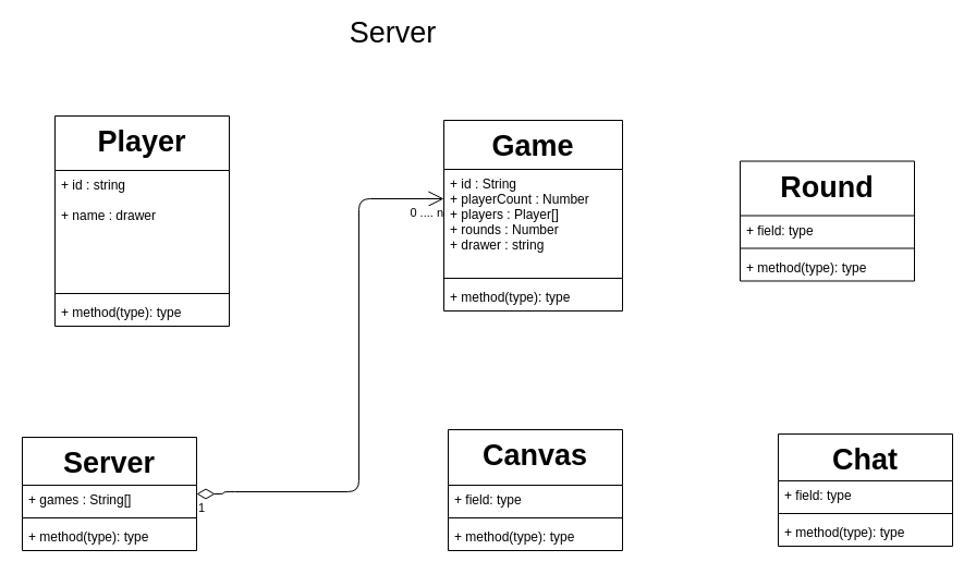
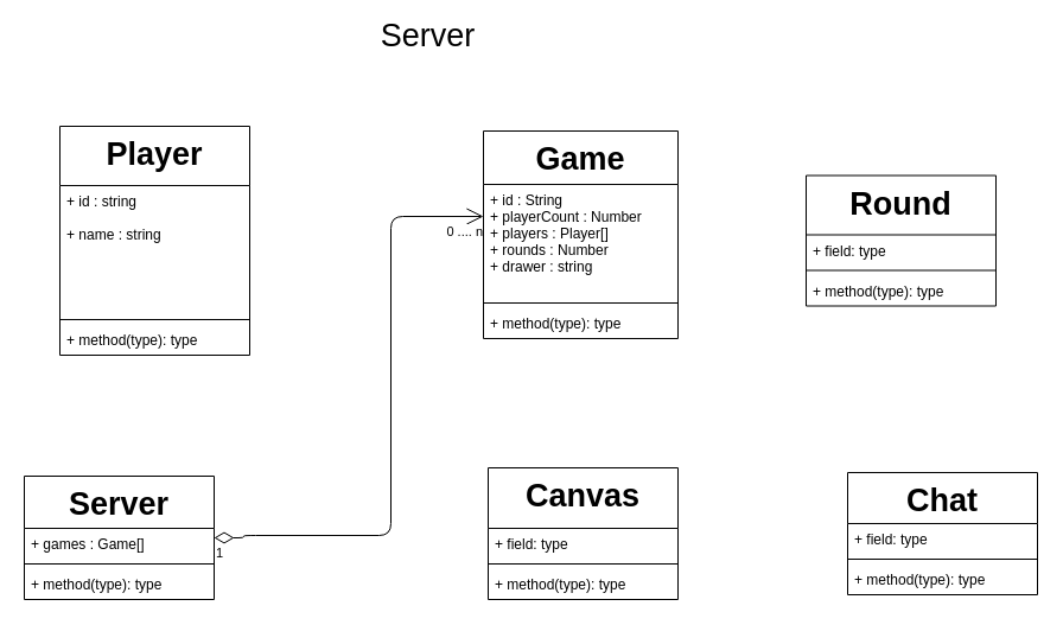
  <mxCell id="0" />
  <mxCell id="1" parent="0" />
  <mxCell id="2" value="Server" style="text;html=1;strokeColor=none;fillColor=none;align=center;verticalAlign=middle;whiteSpace=wrap;rounded=0;fontSize=27;" vertex="1" parent="1"><mxGeometry x="314" y="20" width="93" height="20" as="geometry" /></mxCell>
  <mxCell id="3" value="Player&#10;" style="swimlane;fontStyle=1;align=center;verticalAlign=top;childLayout=stackLayout;horizontal=1;startSize=50;horizontalStack=0;resizeParent=1;resizeParentMax=0;resizeLast=0;collapsible=1;marginBottom=0;fontSize=27;" vertex="1" parent="1"><mxGeometry x="50" y="106" width="160" height="193" as="geometry"><mxRectangle x="443" y="203" width="108" height="45" as="alternateBounds" /></mxGeometry></mxCell>
- <mxCell id="4" value="+ id : string &#10;&#10;+ name : drawer&#10;" style="text;strokeColor=none;fillColor=none;align=left;verticalAlign=top;spacingLeft=4;spacingRight=4;overflow=hidden;rotatable=0;points=[[0,0.5],[1,0.5]];portConstraint=eastwest;" vertex="1" parent="3"><mxGeometry y="50" width="160" height="109" as="geometry" /></mxCell>
+ <mxCell id="4" value="+ id : string &#10;&#10;+ name : string&#10;" style="text;strokeColor=none;fillColor=none;align=left;verticalAlign=top;spacingLeft=4;spacingRight=4;overflow=hidden;rotatable=0;points=[[0,0.5],[1,0.5]];portConstraint=eastwest;" vertex="1" parent="3"><mxGeometry y="50" width="160" height="109" as="geometry" /></mxCell>
  <mxCell id="5" value="" style="line;strokeWidth=1;fillColor=none;align=left;verticalAlign=middle;spacingTop=-1;spacingLeft=3;spacingRight=3;rotatable=0;labelPosition=right;points=[];portConstraint=eastwest;" vertex="1" parent="3"><mxGeometry y="159" width="160" height="8" as="geometry" /></mxCell>
  <mxCell id="6" value="+ method(type): type" style="text;strokeColor=none;fillColor=none;align=left;verticalAlign=top;spacingLeft=4;spacingRight=4;overflow=hidden;rotatable=0;points=[[0,0.5],[1,0.5]];portConstraint=eastwest;" vertex="1" parent="3"><mxGeometry y="167" width="160" height="26" as="geometry" /></mxCell>
  <mxCell id="7" value="Game" style="swimlane;fontStyle=1;align=center;verticalAlign=top;childLayout=stackLayout;horizontal=1;startSize=45;horizontalStack=0;resizeParent=1;resizeParentMax=0;resizeLast=0;collapsible=1;marginBottom=0;fontSize=27;" vertex="1" parent="1"><mxGeometry x="407" y="110" width="164" height="175" as="geometry" /></mxCell>
  <mxCell id="8" value="+ id : String&#10;+ playerCount : Number&#10;+ players : Player[]&#10;+ rounds : Number&#10;+ drawer : string&#10;&#10;&#10;" style="text;strokeColor=none;fillColor=none;align=left;verticalAlign=top;spacingLeft=4;spacingRight=4;overflow=hidden;rotatable=0;points=[[0,0.5],[1,0.5]];portConstraint=eastwest;" vertex="1" parent="7"><mxGeometry y="45" width="164" height="96" as="geometry" /></mxCell>
  <mxCell id="9" value="" style="line;strokeWidth=1;fillColor=none;align=left;verticalAlign=middle;spacingTop=-1;spacingLeft=3;spacingRight=3;rotatable=0;labelPosition=right;points=[];portConstraint=eastwest;" vertex="1" parent="7"><mxGeometry y="141" width="164" height="8" as="geometry" /></mxCell>
  <mxCell id="10" value="+ method(type): type" style="text;strokeColor=none;fillColor=none;align=left;verticalAlign=top;spacingLeft=4;spacingRight=4;overflow=hidden;rotatable=0;points=[[0,0.5],[1,0.5]];portConstraint=eastwest;" vertex="1" parent="7"><mxGeometry y="149" width="164" height="26" as="geometry" /></mxCell>
  <mxCell id="11" value="Canvas" style="swimlane;fontStyle=1;align=center;verticalAlign=top;childLayout=stackLayout;horizontal=1;startSize=51;horizontalStack=0;resizeParent=1;resizeParentMax=0;resizeLast=0;collapsible=1;marginBottom=0;fontSize=27;" vertex="1" parent="1"><mxGeometry x="411" y="394" width="160" height="111" as="geometry"><mxRectangle x="540" y="492" width="123" height="51" as="alternateBounds" /></mxGeometry></mxCell>
  <mxCell id="12" value="+ field: type" style="text;strokeColor=none;fillColor=none;align=left;verticalAlign=top;spacingLeft=4;spacingRight=4;overflow=hidden;rotatable=0;points=[[0,0.5],[1,0.5]];portConstraint=eastwest;" vertex="1" parent="11"><mxGeometry y="51" width="160" height="26" as="geometry" /></mxCell>
  <mxCell id="13" value="" style="line;strokeWidth=1;fillColor=none;align=left;verticalAlign=middle;spacingTop=-1;spacingLeft=3;spacingRight=3;rotatable=0;labelPosition=right;points=[];portConstraint=eastwest;" vertex="1" parent="11"><mxGeometry y="77" width="160" height="8" as="geometry" /></mxCell>
  <mxCell id="14" value="+ method(type): type" style="text;strokeColor=none;fillColor=none;align=left;verticalAlign=top;spacingLeft=4;spacingRight=4;overflow=hidden;rotatable=0;points=[[0,0.5],[1,0.5]];portConstraint=eastwest;" vertex="1" parent="11"><mxGeometry y="85" width="160" height="26" as="geometry" /></mxCell>
  <mxCell id="15" value="Round" style="swimlane;fontStyle=1;align=center;verticalAlign=top;childLayout=stackLayout;horizontal=1;startSize=50;horizontalStack=0;resizeParent=1;resizeParentMax=0;resizeLast=0;collapsible=1;marginBottom=0;fontSize=27;" vertex="1" parent="1"><mxGeometry x="679" y="147.5" width="160" height="110" as="geometry" /></mxCell>
  <mxCell id="16" value="+ field: type" style="text;strokeColor=none;fillColor=none;align=left;verticalAlign=top;spacingLeft=4;spacingRight=4;overflow=hidden;rotatable=0;points=[[0,0.5],[1,0.5]];portConstraint=eastwest;" vertex="1" parent="15"><mxGeometry y="50" width="160" height="26" as="geometry" /></mxCell>
  <mxCell id="17" value="" style="line;strokeWidth=1;fillColor=none;align=left;verticalAlign=middle;spacingTop=-1;spacingLeft=3;spacingRight=3;rotatable=0;labelPosition=right;points=[];portConstraint=eastwest;" vertex="1" parent="15"><mxGeometry y="76" width="160" height="8" as="geometry" /></mxCell>
  <mxCell id="18" value="+ method(type): type" style="text;strokeColor=none;fillColor=none;align=left;verticalAlign=top;spacingLeft=4;spacingRight=4;overflow=hidden;rotatable=0;points=[[0,0.5],[1,0.5]];portConstraint=eastwest;" vertex="1" parent="15"><mxGeometry y="84" width="160" height="26" as="geometry" /></mxCell>
  <mxCell id="19" value="Chat" style="swimlane;fontStyle=1;align=center;verticalAlign=top;childLayout=stackLayout;horizontal=1;startSize=43;horizontalStack=0;resizeParent=1;resizeParentMax=0;resizeLast=0;collapsible=1;marginBottom=0;fontSize=27;" vertex="1" parent="1"><mxGeometry x="714" y="398" width="160" height="103" as="geometry" /></mxCell>
  <mxCell id="20" value="+ field: type" style="text;strokeColor=none;fillColor=none;align=left;verticalAlign=top;spacingLeft=4;spacingRight=4;overflow=hidden;rotatable=0;points=[[0,0.5],[1,0.5]];portConstraint=eastwest;" vertex="1" parent="19"><mxGeometry y="43" width="160" height="26" as="geometry" /></mxCell>
  <mxCell id="21" value="" style="line;strokeWidth=1;fillColor=none;align=left;verticalAlign=middle;spacingTop=-1;spacingLeft=3;spacingRight=3;rotatable=0;labelPosition=right;points=[];portConstraint=eastwest;" vertex="1" parent="19"><mxGeometry y="69" width="160" height="8" as="geometry" /></mxCell>
  <mxCell id="22" value="+ method(type): type" style="text;strokeColor=none;fillColor=none;align=left;verticalAlign=top;spacingLeft=4;spacingRight=4;overflow=hidden;rotatable=0;points=[[0,0.5],[1,0.5]];portConstraint=eastwest;" vertex="1" parent="19"><mxGeometry y="77" width="160" height="26" as="geometry" /></mxCell>
  <mxCell id="23" value="Server" style="swimlane;fontStyle=1;align=center;verticalAlign=top;childLayout=stackLayout;horizontal=1;startSize=44;horizontalStack=0;resizeParent=1;resizeParentMax=0;resizeLast=0;collapsible=1;marginBottom=0;fontSize=27;" vertex="1" parent="1"><mxGeometry x="20" y="401" width="160" height="104" as="geometry" /></mxCell>
- <mxCell id="24" value="+ games : String[]" style="text;strokeColor=none;fillColor=none;align=left;verticalAlign=top;spacingLeft=4;spacingRight=4;overflow=hidden;rotatable=0;points=[[0,0.5],[1,0.5]];portConstraint=eastwest;" vertex="1" parent="23"><mxGeometry y="44" width="160" height="26" as="geometry" /></mxCell>
+ <mxCell id="24" value="+ games : Game[]" style="text;strokeColor=none;fillColor=none;align=left;verticalAlign=top;spacingLeft=4;spacingRight=4;overflow=hidden;rotatable=0;points=[[0,0.5],[1,0.5]];portConstraint=eastwest;" vertex="1" parent="23"><mxGeometry y="44" width="160" height="26" as="geometry" /></mxCell>
  <mxCell id="25" value="" style="line;strokeWidth=1;fillColor=none;align=left;verticalAlign=middle;spacingTop=-1;spacingLeft=3;spacingRight=3;rotatable=0;labelPosition=right;points=[];portConstraint=eastwest;" vertex="1" parent="23"><mxGeometry y="70" width="160" height="8" as="geometry" /></mxCell>
  <mxCell id="26" value="+ method(type): type" style="text;strokeColor=none;fillColor=none;align=left;verticalAlign=top;spacingLeft=4;spacingRight=4;overflow=hidden;rotatable=0;points=[[0,0.5],[1,0.5]];portConstraint=eastwest;" vertex="1" parent="23"><mxGeometry y="78" width="160" height="26" as="geometry" /></mxCell>
  <mxCell id="27" value="" style="endArrow=open;html=1;endSize=12;startArrow=diamondThin;startSize=14;startFill=0;edgeStyle=orthogonalEdgeStyle;fontSize=27;exitX=1;exitY=0.5;exitDx=0;exitDy=0;" edge="1" parent="1" source="23" target="7"><mxGeometry relative="1" as="geometry"><mxPoint x="214" y="451" as="sourcePoint" /><mxPoint x="374" y="451" as="targetPoint" /><Array as="points"><mxPoint x="205" y="453" /><mxPoint x="205" y="451" /><mxPoint x="329" y="451" /><mxPoint x="329" y="182" /></Array></mxGeometry></mxCell>
  <mxCell id="28" value="1" style="edgeLabel;resizable=0;html=1;align=left;verticalAlign=top;" connectable="0" vertex="1" parent="27"><mxGeometry x="-1" relative="1" as="geometry" /></mxCell>
  <mxCell id="29" value="0 .... n " style="edgeLabel;resizable=0;html=1;align=right;verticalAlign=top;" connectable="0" vertex="1" parent="27"><mxGeometry x="1" relative="1" as="geometry" /></mxCell>
